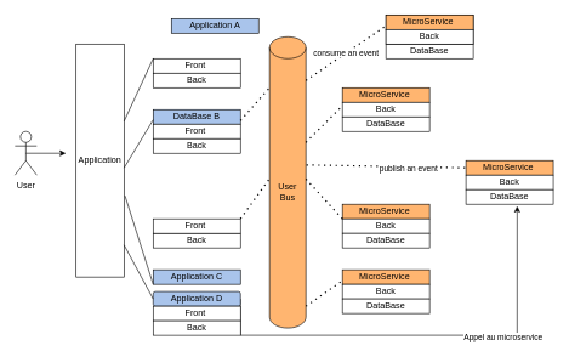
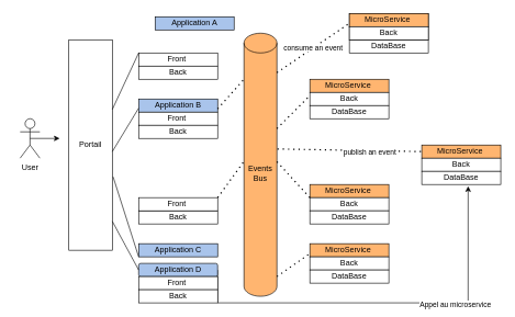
  <mxCell id="0" />
  <mxCell id="1" parent="0" />
  <mxCell id="2" value="Application A" style="rounded=0;whiteSpace=wrap;html=1;fillColor=#A9C4EB;" parent="1" vertex="1"><mxGeometry x="235" y="25" width="120" height="20" as="geometry" /></mxCell>
- <mxCell id="3" value="User" style="shape=umlActor;verticalLabelPosition=bottom;verticalAlign=top;html=1;outlineConnect=0;" parent="1" vertex="1"><mxGeometry x="20" y="180" width="30" height="60" as="geometry" /></mxCell>
+ <mxCell id="3" value="User" style="shape=umlActor;verticalLabelPosition=bottom;verticalAlign=top;html=1;outlineConnect=0;" parent="1" vertex="1"><mxGeometry x="30" y="180" width="30" height="60" as="geometry" /></mxCell>
  <mxCell id="4" value="" style="endArrow=classic;html=1;exitX=0.5;exitY=0.5;exitDx=0;exitDy=0;exitPerimeter=0;" parent="1" source="3" edge="1"><mxGeometry width="50" height="50" relative="1" as="geometry"><mxPoint x="360" y="310" as="sourcePoint" /><mxPoint x="90" y="210" as="targetPoint" /></mxGeometry></mxCell>
  <mxCell id="5" style="edgeStyle=orthogonalEdgeStyle;rounded=0;orthogonalLoop=1;jettySize=auto;html=1;exitX=0.5;exitY=1;exitDx=0;exitDy=0;" parent="1" edge="1"><mxGeometry relative="1" as="geometry"><mxPoint x="715" y="210" as="sourcePoint" /><mxPoint x="715" y="210" as="targetPoint" /></mxGeometry></mxCell>
- <mxCell id="6" value="Application" style="rounded=0;whiteSpace=wrap;html=1;" parent="1" vertex="1"><mxGeometry x="104" y="60" width="66" height="320" as="geometry" /></mxCell>
+ <mxCell id="6" value="Portail" style="rounded=0;whiteSpace=wrap;html=1;" parent="1" vertex="1"><mxGeometry x="104" y="60" width="66" height="320" as="geometry" /></mxCell>
  <mxCell id="7" value="Front&amp;nbsp;" style="rounded=0;whiteSpace=wrap;html=1;" parent="1" vertex="1"><mxGeometry x="210" y="80" width="120" height="20" as="geometry" /></mxCell>
  <mxCell id="8" value="Back" style="rounded=0;whiteSpace=wrap;html=1;" parent="1" vertex="1"><mxGeometry x="210" y="100" width="120" height="20" as="geometry" /></mxCell>
- <mxCell id="9" value="DataBase B" style="rounded=0;whiteSpace=wrap;html=1;fillColor=#A9C4EB;" parent="1" vertex="1"><mxGeometry x="210" y="150" width="120" height="20" as="geometry" /></mxCell>
+ <mxCell id="9" value="Application B" style="rounded=0;whiteSpace=wrap;html=1;fillColor=#A9C4EB;" parent="1" vertex="1"><mxGeometry x="210" y="150" width="120" height="20" as="geometry" /></mxCell>
  <mxCell id="10" value="Front&amp;nbsp;" style="rounded=0;whiteSpace=wrap;html=1;" parent="1" vertex="1"><mxGeometry x="210" y="170" width="120" height="20" as="geometry" /></mxCell>
  <mxCell id="11" value="Back" style="rounded=0;whiteSpace=wrap;html=1;" parent="1" vertex="1"><mxGeometry x="210" y="190" width="120" height="20" as="geometry" /></mxCell>
  <mxCell id="12" value="Back" style="rounded=0;whiteSpace=wrap;html=1;" parent="1" vertex="1"><mxGeometry x="210" y="320" width="120" height="20" as="geometry" /></mxCell>
  <mxCell id="13" style="edgeStyle=orthogonalEdgeStyle;rounded=0;orthogonalLoop=1;jettySize=auto;html=1;exitX=1;exitY=0.5;exitDx=0;exitDy=0;entryX=0.587;entryY=1.13;entryDx=0;entryDy=0;entryPerimeter=0;" edge="1" parent="1" source="15" target="32"><mxGeometry relative="1" as="geometry"><Array as="points"><mxPoint x="330" y="460" /><mxPoint x="710" y="460" /></Array></mxGeometry></mxCell>
  <mxCell id="14" value="Appel au microservice" style="edgeLabel;html=1;align=center;verticalAlign=middle;resizable=0;points=[];" vertex="1" connectable="0" parent="13"><mxGeometry x="0.348" y="-2" relative="1" as="geometry"><mxPoint as="offset" /></mxGeometry></mxCell>
  <mxCell id="15" value="Application D" style="whiteSpace=wrap;html=1;fillColor=#A9C4EB;rounded=1;" parent="1" vertex="1"><mxGeometry x="210" y="400" width="120" height="20" as="geometry" /></mxCell>
  <mxCell id="16" value="Front&amp;nbsp;" style="rounded=0;whiteSpace=wrap;html=1;" parent="1" vertex="1"><mxGeometry x="210" y="420" width="120" height="20" as="geometry" /></mxCell>
  <mxCell id="17" value="Back" style="rounded=0;whiteSpace=wrap;html=1;" parent="1" vertex="1"><mxGeometry x="210" y="440" width="120" height="20" as="geometry" /></mxCell>
  <mxCell id="18" value="MicroService&amp;nbsp;" style="rounded=0;whiteSpace=wrap;html=1;fillColor=#FFB570;" parent="1" vertex="1"><mxGeometry x="530" y="20" width="120" height="20" as="geometry" /></mxCell>
  <mxCell id="19" value="Back" style="rounded=0;whiteSpace=wrap;html=1;" parent="1" vertex="1"><mxGeometry x="530" y="40" width="120" height="20" as="geometry" /></mxCell>
  <mxCell id="20" value="DataBase" style="rounded=0;whiteSpace=wrap;html=1;" parent="1" vertex="1"><mxGeometry x="530" y="60" width="120" height="20" as="geometry" /></mxCell>
  <mxCell id="21" value="MicroService&amp;nbsp;" style="rounded=0;whiteSpace=wrap;html=1;fillColor=#FFB570;" parent="1" vertex="1"><mxGeometry x="470" y="120" width="120" height="20" as="geometry" /></mxCell>
  <mxCell id="22" value="Back" style="rounded=0;whiteSpace=wrap;html=1;" parent="1" vertex="1"><mxGeometry x="470" y="140" width="120" height="20" as="geometry" /></mxCell>
  <mxCell id="23" value="DataBase" style="rounded=0;whiteSpace=wrap;html=1;" parent="1" vertex="1"><mxGeometry x="470" y="160" width="120" height="20" as="geometry" /></mxCell>
  <mxCell id="24" value="MicroService&amp;nbsp;" style="rounded=0;whiteSpace=wrap;html=1;fillColor=#FFB570;" parent="1" vertex="1"><mxGeometry x="470" y="280" width="120" height="20" as="geometry" /></mxCell>
  <mxCell id="25" value="Back" style="rounded=0;whiteSpace=wrap;html=1;" parent="1" vertex="1"><mxGeometry x="470" y="300" width="120" height="20" as="geometry" /></mxCell>
  <mxCell id="26" value="DataBase" style="rounded=0;whiteSpace=wrap;html=1;" parent="1" vertex="1"><mxGeometry x="470" y="320" width="120" height="20" as="geometry" /></mxCell>
  <mxCell id="27" value="MicroService&amp;nbsp;" style="rounded=0;whiteSpace=wrap;html=1;fillColor=#FFB570;" parent="1" vertex="1"><mxGeometry x="470" y="370" width="120" height="20" as="geometry" /></mxCell>
  <mxCell id="28" value="Back" style="rounded=0;whiteSpace=wrap;html=1;" parent="1" vertex="1"><mxGeometry x="470" y="390" width="120" height="20" as="geometry" /></mxCell>
  <mxCell id="29" value="DataBase" style="rounded=0;whiteSpace=wrap;html=1;" parent="1" vertex="1"><mxGeometry x="470" y="410" width="120" height="20" as="geometry" /></mxCell>
  <mxCell id="30" value="MicroService&amp;nbsp;" style="rounded=0;whiteSpace=wrap;html=1;fillColor=#FFB570;" parent="1" vertex="1"><mxGeometry x="640" y="220" width="120" height="20" as="geometry" /></mxCell>
  <mxCell id="31" value="Back" style="rounded=0;whiteSpace=wrap;html=1;" parent="1" vertex="1"><mxGeometry x="640" y="240" width="120" height="20" as="geometry" /></mxCell>
  <mxCell id="32" value="DataBase" style="rounded=0;whiteSpace=wrap;html=1;" parent="1" vertex="1"><mxGeometry x="640" y="260" width="120" height="20" as="geometry" /></mxCell>
  <mxCell id="33" value="" style="endArrow=none;html=1;exitX=0;exitY=0.5;exitDx=0;exitDy=0;" parent="1" source="15" edge="1"><mxGeometry width="50" height="50" relative="1" as="geometry"><mxPoint x="210" y="330" as="sourcePoint" /><mxPoint x="170" y="336" as="targetPoint" /></mxGeometry></mxCell>
  <mxCell id="34" value="" style="endArrow=none;html=1;exitX=1.018;exitY=0.651;exitDx=0;exitDy=0;exitPerimeter=0;entryX=0;entryY=1;entryDx=0;entryDy=0;" parent="1" source="6" edge="1" target="37"><mxGeometry width="50" height="50" relative="1" as="geometry"><mxPoint x="460" y="300" as="sourcePoint" /><mxPoint x="210" y="260" as="targetPoint" /></mxGeometry></mxCell>
  <mxCell id="35" value="" style="endArrow=none;html=1;exitX=1;exitY=0.331;exitDx=0;exitDy=0;exitPerimeter=0;entryX=0;entryY=0;entryDx=0;entryDy=0;" parent="1" source="6" target="7" edge="1"><mxGeometry width="50" height="50" relative="1" as="geometry"><mxPoint x="160" y="160" as="sourcePoint" /><mxPoint x="210" y="110" as="targetPoint" /></mxGeometry></mxCell>
  <mxCell id="36" value="" style="endArrow=none;html=1;" parent="1" edge="1"><mxGeometry width="50" height="50" relative="1" as="geometry"><mxPoint x="170" y="230" as="sourcePoint" /><mxPoint x="210" y="164" as="targetPoint" /><Array as="points" /></mxGeometry></mxCell>
  <mxCell id="37" value="Application C" style="rounded=0;whiteSpace=wrap;html=1;fillColor=#A9C4EB;" parent="1" vertex="1"><mxGeometry x="210" y="370" width="120" height="20" as="geometry" /></mxCell>
  <mxCell id="38" value="Front&amp;nbsp;" style="rounded=0;whiteSpace=wrap;html=1;" parent="1" vertex="1"><mxGeometry x="210" y="300" width="120" height="20" as="geometry" /></mxCell>
- <mxCell id="39" value="User&lt;br&gt;Bus" style="shape=cylinder3;whiteSpace=wrap;html=1;boundedLbl=1;backgroundOutline=1;size=15;fillColor=#FFB570;" vertex="1" parent="1"><mxGeometry x="370" y="50" width="50" height="400" as="geometry" /></mxCell>
+ <mxCell id="39" value="Events&lt;br&gt;Bus" style="shape=cylinder3;whiteSpace=wrap;html=1;boundedLbl=1;backgroundOutline=1;size=15;fillColor=#FFB570;" vertex="1" parent="1"><mxGeometry x="370" y="50" width="50" height="400" as="geometry" /></mxCell>
  <mxCell id="40" value="" style="endArrow=none;dashed=1;html=1;dashPattern=1 3;strokeWidth=2;entryX=0.968;entryY=0.484;entryDx=0;entryDy=0;entryPerimeter=0;" edge="1" parent="1" target="39"><mxGeometry width="50" height="50" relative="1" as="geometry"><mxPoint x="470" y="300" as="sourcePoint" /><mxPoint x="410" y="260" as="targetPoint" /><Array as="points"><mxPoint x="470" y="300" /></Array></mxGeometry></mxCell>
  <mxCell id="41" value="" style="endArrow=none;dashed=1;html=1;dashPattern=1 3;strokeWidth=2;" edge="1" parent="1"><mxGeometry width="50" height="50" relative="1" as="geometry"><mxPoint x="420" y="195" as="sourcePoint" /><mxPoint x="470" y="145" as="targetPoint" /></mxGeometry></mxCell>
  <mxCell id="42" value="consume an event" style="endArrow=none;dashed=1;html=1;dashPattern=1 3;strokeWidth=2;entryX=0;entryY=0.75;entryDx=0;entryDy=0;" edge="1" parent="1" target="48"><mxGeometry width="50" height="50" relative="1" as="geometry"><mxPoint x="420" y="110" as="sourcePoint" /><mxPoint x="470" y="60" as="targetPoint" /></mxGeometry></mxCell>
  <mxCell id="43" value="" style="endArrow=none;dashed=1;html=1;dashPattern=1 3;strokeWidth=2;exitX=1.016;exitY=0.44;exitDx=0;exitDy=0;exitPerimeter=0;entryX=0;entryY=0.5;entryDx=0;entryDy=0;" edge="1" parent="1" source="39" target="30"><mxGeometry width="50" height="50" relative="1" as="geometry"><mxPoint x="590" y="260" as="sourcePoint" /><mxPoint x="640" y="210" as="targetPoint" /></mxGeometry></mxCell>
  <mxCell id="44" value="publish an event" style="edgeLabel;html=1;align=center;verticalAlign=middle;resizable=0;points=[];" vertex="1" connectable="0" parent="43"><mxGeometry x="0.278" y="-2" relative="1" as="geometry"><mxPoint as="offset" /></mxGeometry></mxCell>
  <mxCell id="45" value="" style="endArrow=none;dashed=1;html=1;dashPattern=1 3;strokeWidth=2;entryX=0;entryY=0.75;entryDx=0;entryDy=0;" edge="1" parent="1" target="27"><mxGeometry width="50" height="50" relative="1" as="geometry"><mxPoint x="420" y="420" as="sourcePoint" /><mxPoint x="470" y="370" as="targetPoint" /></mxGeometry></mxCell>
  <mxCell id="46" value="" style="endArrow=none;dashed=1;html=1;dashPattern=1 3;strokeWidth=2;exitX=1;exitY=0.75;exitDx=0;exitDy=0;" edge="1" parent="1" source="9"><mxGeometry width="50" height="50" relative="1" as="geometry"><mxPoint x="330" y="140" as="sourcePoint" /><mxPoint x="370" y="120" as="targetPoint" /></mxGeometry></mxCell>
  <mxCell id="47" value="" style="endArrow=none;dashed=1;html=1;dashPattern=1 3;strokeWidth=2;entryX=0.04;entryY=0.48;entryDx=0;entryDy=0;entryPerimeter=0;exitX=1;exitY=0;exitDx=0;exitDy=0;" edge="1" parent="1" source="38" target="39"><mxGeometry width="50" height="50" relative="1" as="geometry"><mxPoint x="360" y="310" as="sourcePoint" /><mxPoint x="410" y="260" as="targetPoint" /></mxGeometry></mxCell>
  <mxCell id="48" value="MicroService&amp;nbsp;" style="rounded=0;whiteSpace=wrap;html=1;fillColor=#FFB570;" vertex="1" parent="1"><mxGeometry x="530" y="20" width="120" height="20" as="geometry" /></mxCell>
  <mxCell id="49" value="Back" style="rounded=0;whiteSpace=wrap;html=1;" vertex="1" parent="1"><mxGeometry x="530" y="40" width="120" height="20" as="geometry" /></mxCell>
